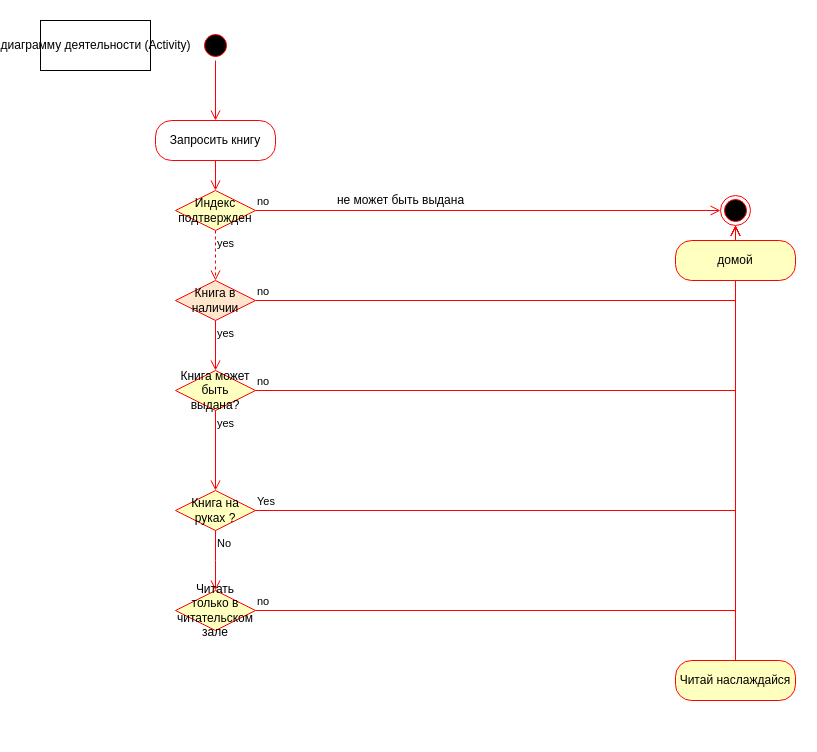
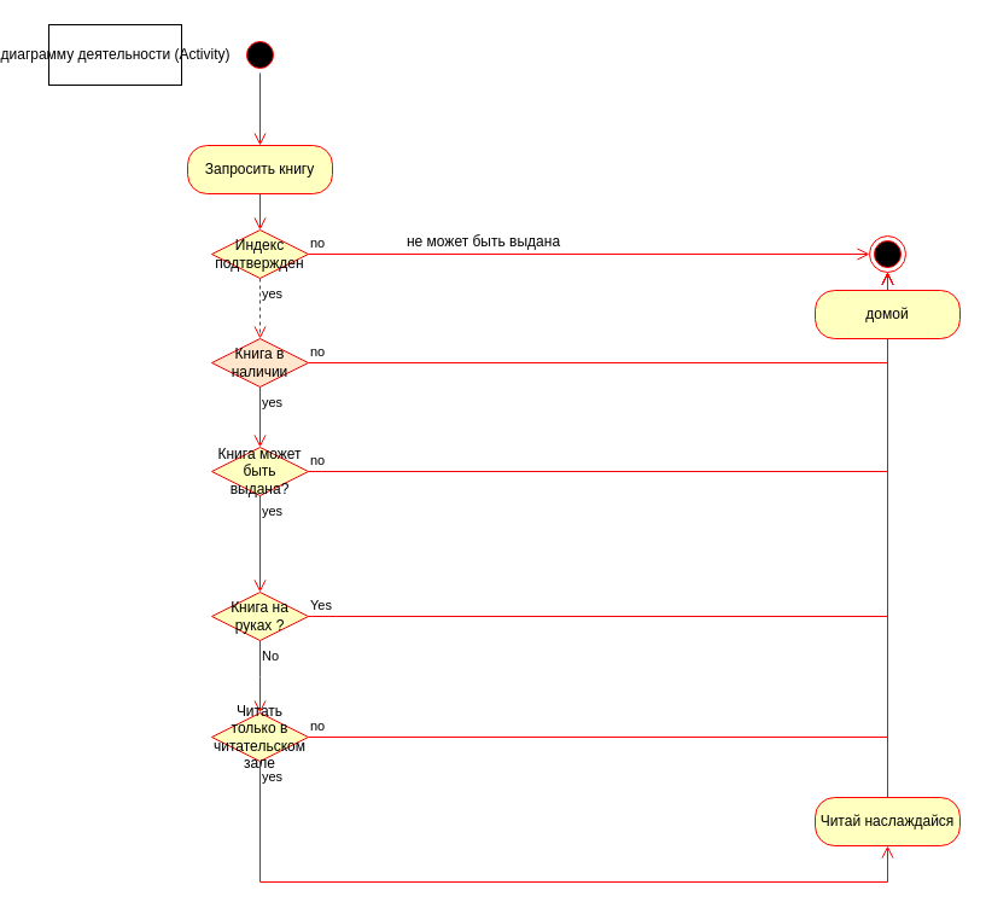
  <mxCell id="0" />
  <mxCell id="1" parent="0" />
  <mxCell id="2" value="диаграмму деятельности (Activity)" style="html=1;" vertex="1" parent="1"><mxGeometry x="20" width="110" height="50" as="geometry" y="20" /></mxCell>
  <mxCell id="3" value="" style="ellipse;html=1;shape=startState;fillColor=#000000;strokeColor=#ff0000;" vertex="1" parent="1"><mxGeometry x="180" y="30" width="30" height="30" as="geometry" /></mxCell>
  <mxCell id="4" value="" style="edgeStyle=orthogonalEdgeStyle;html=1;verticalAlign=bottom;endArrow=open;endSize=8;strokeColor=#ff0000;rounded=0;entryX=0.5;entryY=0;entryDx=0;entryDy=0;" edge="1" source="3" parent="1" target="5"><mxGeometry relative="1" as="geometry"><mxPoint x="195" y="120" as="targetPoint" /></mxGeometry></mxCell>
- <mxCell id="5" value="Запросить книгу" style="rounded=1;whiteSpace=wrap;html=1;arcSize=40;fontColor=#000000;fillColor=#ffffff;strokeColor=#ff0000;" vertex="1" parent="1"><mxGeometry x="135" y="120" width="120" height="40" as="geometry" /></mxCell>
+ <mxCell id="5" value="Запросить книгу" style="rounded=1;whiteSpace=wrap;html=1;arcSize=40;fontColor=#000000;fillColor=#ffffc0;strokeColor=#ff0000;" vertex="1" parent="1"><mxGeometry x="135" y="120" width="120" height="40" as="geometry" /></mxCell>
  <mxCell id="6" value="" style="edgeStyle=orthogonalEdgeStyle;html=1;verticalAlign=bottom;endArrow=open;endSize=8;strokeColor=#ff0000;rounded=0;entryX=0.5;entryY=0;entryDx=0;entryDy=0;" edge="1" source="5" parent="1" target="8"><mxGeometry relative="1" as="geometry"><mxPoint x="195" y="220" as="targetPoint" /></mxGeometry></mxCell>
  <mxCell id="7" value="" style="ellipse;html=1;shape=endState;fillColor=#000000;strokeColor=#ff0000;" vertex="1" parent="1"><mxGeometry x="700" y="195" width="30" height="30" as="geometry" /></mxCell>
  <mxCell id="8" value="Индекс подтвержден" style="rhombus;whiteSpace=wrap;html=1;fillColor=#ffffc0;strokeColor=#ff0000;" vertex="1" parent="1"><mxGeometry x="155" y="190" width="80" height="40" as="geometry" /></mxCell>
  <mxCell id="9" value="no" style="edgeStyle=orthogonalEdgeStyle;html=1;align=left;verticalAlign=bottom;endArrow=open;endSize=8;strokeColor=#ff0000;rounded=0;entryX=0;entryY=0.5;entryDx=0;entryDy=0;" edge="1" source="8" parent="1" target="7"><mxGeometry x="-1" relative="1" as="geometry"><mxPoint x="330" y="250" as="targetPoint" /></mxGeometry></mxCell>
  <mxCell id="10" value="yes" style="edgeStyle=orthogonalEdgeStyle;html=1;align=left;verticalAlign=top;endArrow=open;endSize=8;strokeColor=#ff0000;rounded=0;entryX=0.5;entryY=0;entryDx=0;entryDy=0;dashed=1;" edge="1" source="8" parent="1" target="11"><mxGeometry x="-1" relative="1" as="geometry"><mxPoint x="190" y="330" as="targetPoint" /></mxGeometry></mxCell>
  <mxCell id="11" value="Книга в наличии" style="rhombus;whiteSpace=wrap;html=1;fillColor=#ffe6cc;strokeColor=#ff0000;" vertex="1" parent="1"><mxGeometry x="155" y="280" width="80" height="40" as="geometry" /></mxCell>
  <mxCell id="12" value="no" style="edgeStyle=orthogonalEdgeStyle;html=1;align=left;verticalAlign=bottom;endArrow=open;endSize=8;strokeColor=#ff0000;rounded=0;entryX=0.5;entryY=1;entryDx=0;entryDy=0;" edge="1" source="11" parent="1" target="7"><mxGeometry x="-1" relative="1" as="geometry"><mxPoint x="350" y="300" as="targetPoint" /></mxGeometry></mxCell>
  <mxCell id="13" value="yes" style="edgeStyle=orthogonalEdgeStyle;html=1;align=left;verticalAlign=top;endArrow=open;endSize=8;strokeColor=#ff0000;rounded=0;entryX=0.5;entryY=0;entryDx=0;entryDy=0;" edge="1" source="11" parent="1" target="14"><mxGeometry x="-1" relative="1" as="geometry"><mxPoint x="195" y="380" as="targetPoint" /></mxGeometry></mxCell>
  <mxCell id="14" value="Книга может быть выдана?" style="rhombus;whiteSpace=wrap;html=1;fillColor=#ffffc0;strokeColor=#ff0000;" vertex="1" parent="1"><mxGeometry x="155" y="370" width="80" height="40" as="geometry" /></mxCell>
  <mxCell id="15" value="no" style="edgeStyle=orthogonalEdgeStyle;html=1;align=left;verticalAlign=bottom;endArrow=open;endSize=8;strokeColor=#ff0000;rounded=0;entryX=0.5;entryY=1;entryDx=0;entryDy=0;" edge="1" source="14" parent="1" target="7"><mxGeometry x="-1" relative="1" as="geometry"><mxPoint x="340" y="390" as="targetPoint" /></mxGeometry></mxCell>
  <mxCell id="16" value="yes" style="edgeStyle=orthogonalEdgeStyle;html=1;align=left;verticalAlign=top;endArrow=open;endSize=8;strokeColor=#ff0000;rounded=0;entryX=0.5;entryY=0;entryDx=0;entryDy=0;" edge="1" source="14" parent="1" target="17"><mxGeometry x="-1" relative="1" as="geometry"><mxPoint x="190" y="500" as="targetPoint" /></mxGeometry></mxCell>
  <mxCell id="17" value="Книга на руках ?" style="rhombus;whiteSpace=wrap;html=1;fillColor=#ffffc0;strokeColor=#ff0000;" vertex="1" parent="1"><mxGeometry x="155" y="490" width="80" height="40" as="geometry" /></mxCell>
  <mxCell id="18" value="Yes" style="edgeStyle=orthogonalEdgeStyle;html=1;align=left;verticalAlign=bottom;endArrow=open;endSize=8;strokeColor=#ff0000;rounded=0;entryX=0.5;entryY=1;entryDx=0;entryDy=0;" edge="1" source="17" parent="1" target="7"><mxGeometry x="-1" relative="1" as="geometry"><mxPoint x="520" y="510" as="targetPoint" /></mxGeometry></mxCell>
  <mxCell id="19" value="No" style="edgeStyle=orthogonalEdgeStyle;html=1;align=left;verticalAlign=top;endArrow=open;endSize=8;strokeColor=#ff0000;rounded=0;" edge="1" source="17" parent="1"><mxGeometry x="-1" relative="1" as="geometry"><mxPoint x="195" y="590" as="targetPoint" /></mxGeometry></mxCell>
  <mxCell id="20" value="не может быть выдана" style="text;html=1;align=center;verticalAlign=middle;resizable=0;points=[];autosize=1;strokeColor=none;fillColor=none;" vertex="1" parent="1"><mxGeometry x="305" y="185" width="150" height="30" as="geometry" /></mxCell>
  <mxCell id="21" value="Читать только в читательском зале " style="rhombus;whiteSpace=wrap;html=1;fillColor=#ffffc0;strokeColor=#ff0000;" vertex="1" parent="1"><mxGeometry x="155" y="590" width="80" height="40" as="geometry" /></mxCell>
  <mxCell id="22" value="no" style="edgeStyle=orthogonalEdgeStyle;html=1;align=left;verticalAlign=bottom;endArrow=open;endSize=8;strokeColor=#ff0000;rounded=0;entryX=0.5;entryY=1;entryDx=0;entryDy=0;" edge="1" source="21" parent="1" target="7"><mxGeometry x="-1" relative="1" as="geometry"><mxPoint x="335" y="610" as="targetPoint" /></mxGeometry></mxCell>
+ <mxCell id="23" value="yes" style="edgeStyle=orthogonalEdgeStyle;html=1;align=left;verticalAlign=top;endArrow=open;endSize=8;strokeColor=#ff0000;rounded=0;entryX=0.5;entryY=1;entryDx=0;entryDy=0;" edge="1" source="21" parent="1" target="24"><mxGeometry x="-1" relative="1" as="geometry"><mxPoint x="195" y="730" as="targetPoint" /><Array as="points"><mxPoint x="195" y="730" /><mxPoint x="715" y="730" /></Array></mxGeometry></mxCell>
  <mxCell id="24" value="Читай наслаждайся" style="rounded=1;whiteSpace=wrap;html=1;arcSize=40;fontColor=#000000;fillColor=#ffffc0;strokeColor=#ff0000;" vertex="1" parent="1"><mxGeometry x="655" y="660" width="120" height="40" as="geometry" /></mxCell>
  <mxCell id="25" value="" style="edgeStyle=orthogonalEdgeStyle;html=1;verticalAlign=bottom;endArrow=open;endSize=8;strokeColor=#ff0000;rounded=0;entryX=0.5;entryY=1;entryDx=0;entryDy=0;" edge="1" source="24" parent="1" target="7"><mxGeometry relative="1" as="geometry"><mxPoint x="715" y="340" as="targetPoint" /></mxGeometry></mxCell>
  <mxCell id="26" value="домой" style="rounded=1;whiteSpace=wrap;html=1;arcSize=40;fontColor=#000000;fillColor=#ffffc0;strokeColor=#ff0000;" vertex="1" parent="1"><mxGeometry x="655" y="240" width="120" height="40" as="geometry" /></mxCell>
